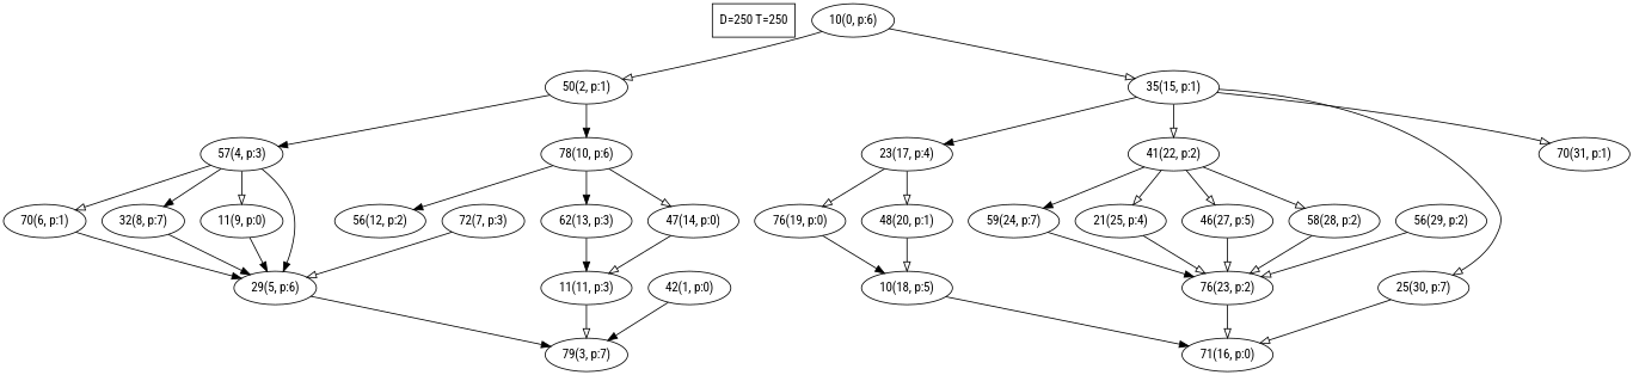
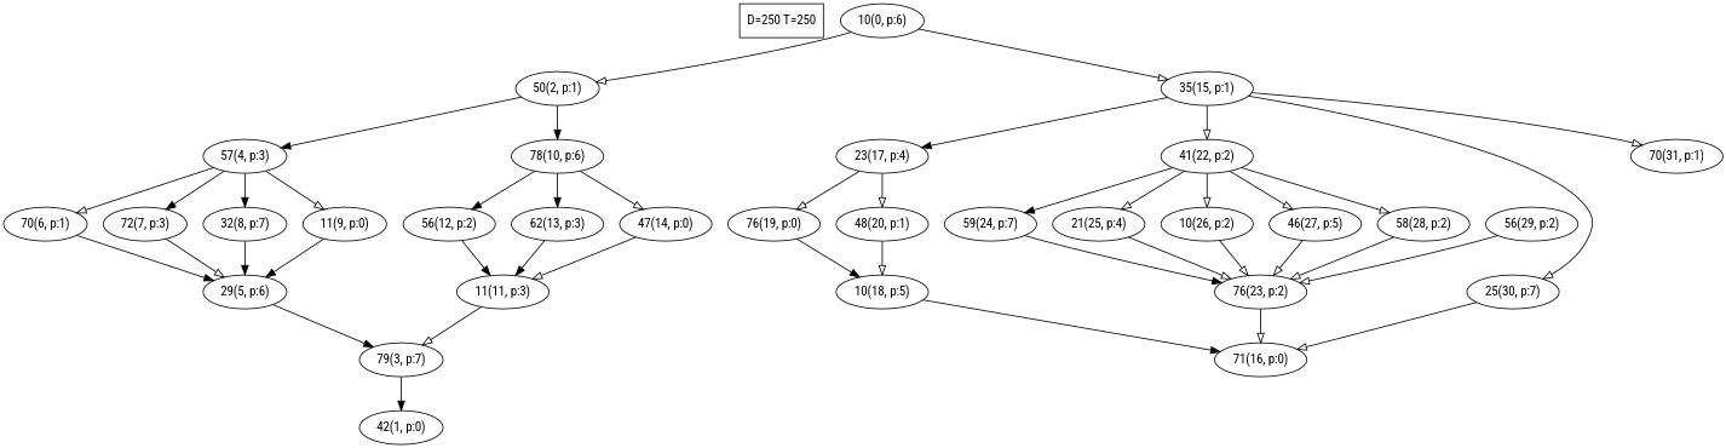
  digraph {
    fontname="Roboto Condensed"
    node [fontname="Roboto Condensed"]
    edge [arrowhead=onormal fontname="Roboto Condensed"]
    n1 [label="D=250 T=250" shape=box]
    n2 [label="10(0, p:6)"]
    n3 [label="50(2, p:1)"]
    n4 [label="35(15, p:1)"]
    n5 [label="57(4, p:3)"]
    n6 [label="78(10, p:6)"]
    n7 [label="23(17, p:4)"]
    n8 [label="41(22, p:2)"]
    n9 [label="25(30, p:7)"]
    n10 [label="70(31, p:1)"]
    n11 [label="42(1, p:0)"]
    n12 [label="70(6, p:1)"]
    n13 [label="72(7, p:3)"]
    n14 [label="32(8, p:7)"]
    n15 [label="11(9, p:0)"]
    n16 [label="56(12, p:2)"]
    n17 [label="62(13, p:3)"]
    n18 [label="47(14, p:0)"]
    n19 [label="79(3, p:7)"]
    n20 [label="29(5, p:6)"]
    n21 [label="11(11, p:3)"]
    n22 [label="76(19, p:0)"]
    n23 [label="48(20, p:1)"]
    n24 [label="59(24, p:7)"]
    n25 [label="21(25, p:4)"]
+   n26 [label="10(26, p:2)"]
    n27 [label="46(27, p:5)"]
    n28 [label="58(28, p:2)"]
    n29 [label="71(16, p:0)"]
    n30 [label="10(18, p:5)"]
    n31 [label="76(23, p:2)"]
    n32 [label="56(29, p:2)"]
    n2 -> n3
    n2 -> n4
    n3 -> n5 [arrowhead=normal]
    n3 -> n6 [arrowhead=normal]
    n4 -> n7 [arrowhead=normal]
    n4 -> n8
    n4 -> n9
    n4 -> n10
    n5 -> n12
-   n5 -> n20 [arrowhead=normal]
+   n5 -> n13 [arrowhead=normal]
    n5 -> n14 [arrowhead=normal]
    n5 -> n15
    n6 -> n16 [arrowhead=normal]
    n6 -> n17 [arrowhead=normal]
    n6 -> n18
    n7 -> n22
    n7 -> n23
    n8 -> n24 [arrowhead=normal]
    n8 -> n25
+   n8 -> n26
    n8 -> n27
    n8 -> n28
    n9 -> n29
    n12 -> n20 [arrowhead=normal]
    n13 -> n20
    n14 -> n20 [arrowhead=normal]
    n15 -> n20 [arrowhead=normal]
+   n16 -> n21 [arrowhead=normal]
    n17 -> n21 [arrowhead=normal]
    n18 -> n21
-   n11 -> n19 [arrowhead=normal]
+   n19 -> n11 [arrowhead=normal]
    n20 -> n19 [arrowhead=normal]
    n21 -> n19
    n22 -> n30 [arrowhead=normal]
    n23 -> n30
    n24 -> n31 [arrowhead=normal]
    n25 -> n31
+   n26 -> n31
    n27 -> n31
    n28 -> n31
    n30 -> n29 [arrowhead=normal]
    n31 -> n29
    n32 -> n31
  }
